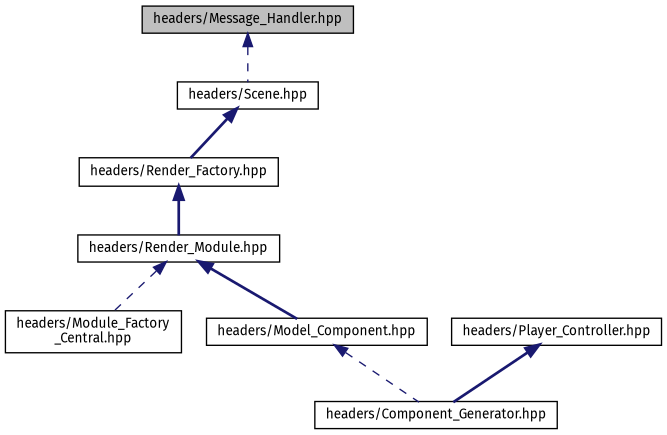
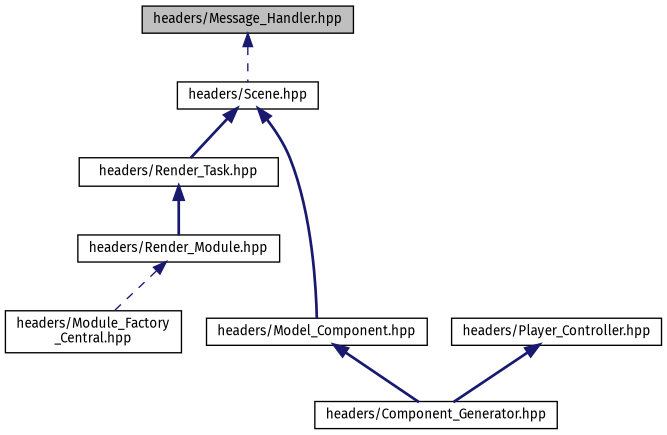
  digraph {
    fontname="Fira Sans"
    node [color=black fillcolor=white fontname="Fira Sans" fontsize=10 shape=record style=filled]
    edge [color=midnightblue dir=back fontname="Fira Sans" fontsize=10 labelfontname=Helvetica labelfontsize=10 style=bold]
    n1 [fillcolor=grey75 fontcolor=black height=0.2 label="headers/Message_Handler.hpp" width=0.4]
    n2 [height=0.2 label="headers/Scene.hpp" width=0.4]
-   n3 [height=0.2 label="headers/Render_Factory.hpp" width=0.4]
+   n3 [height=0.2 label="headers/Render_Task.hpp" width=0.4]
    n4 [height=0.2 label="headers/Render_Module.hpp" width=0.4]
    n5 [height=0.2 label="headers/Model_Component.hpp" width=0.4]
    n6 [height=0.2 label="headers/Module_Factory\l_Central.hpp" width=0.4]
    n7 [height=0.2 label="headers/Component_Generator.hpp" width=0.4]
    n8 [height=0.2 label="headers/Player_Controller.hpp" width=0.4]
    n1 -> n2 [style=dashed]
    n2 -> n3
    n3 -> n4
-   n4 -> n5
+   n2 -> n5
    n4 -> n6 [style=dashed]
-   n5 -> n7 [style=dashed]
+   n5 -> n7
    n8 -> n7
  }
